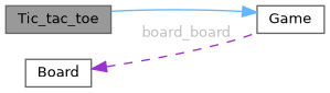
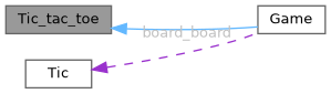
  digraph {
    rankdir=LR
    node [color=gray40 fillcolor=white fontname=Helvetica fontsize=10 shape=box style=filled]
    edge [dir=back fontname=Helvetica fontsize=10 labelfontname=Helvetica labelfontsize=10]
    n1 [fillcolor=grey60 fontcolor=black height=0.2 label=Tic_tac_toe width=0.4]
    n2 [height=0.2 label=Game width=0.4]
-   n3 [height=0.2 label=Board width=0.4]
-   n2 -> n1 [color=steelblue1 style=solid]
+   n3 [height=0.2 label=Tic width=0.4]
+   n1 -> n2 [color=steelblue1 style=solid]
    n3 -> n2 [color=darkorchid3 fontcolor=grey label=" board_board" style=dashed]
  }
